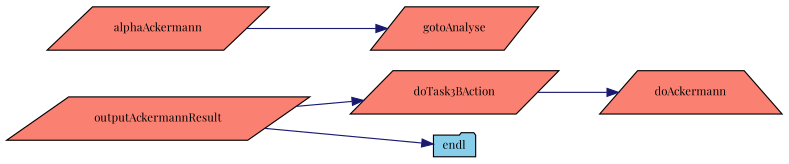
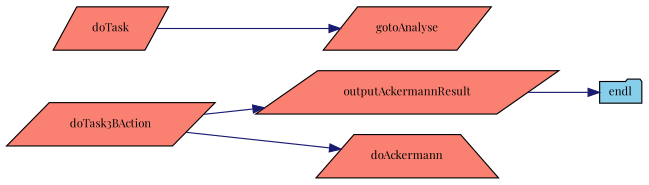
  digraph {
    fontname="Playfair Display"
    rankdir=LR
    node [color=black fillcolor=salmon fontname="Playfair Display" fontsize=10 shape=parallelogram style=filled]
    edge [color=midnightblue fontname="Playfair Display" fontsize=10 labelfontname=FreeSans labelfontsize=10 style=solid]
    n1 [fontcolor=black height=0.2 label=doTask3BAction width=0.4]
    n2 [height=0.2 label=outputAckermannResult width=0.4]
    n3 [height=0.2 label=doAckermann shape=trapezium width=0.4]
    n4 [fillcolor=skyblue height=0.2 label=endl shape=folder width=0.4]
-   n5 [height=0.2 label=alphaAckermann width=0.4]
+   n5 [height=0.2 label=doTask width=0.4]
    n6 [height=0.2 label=gotoAnalyse width=0.4]
-   n2 -> n1
+   n1 -> n2
    n1 -> n3
    n2 -> n4
    n5 -> n6
  }
